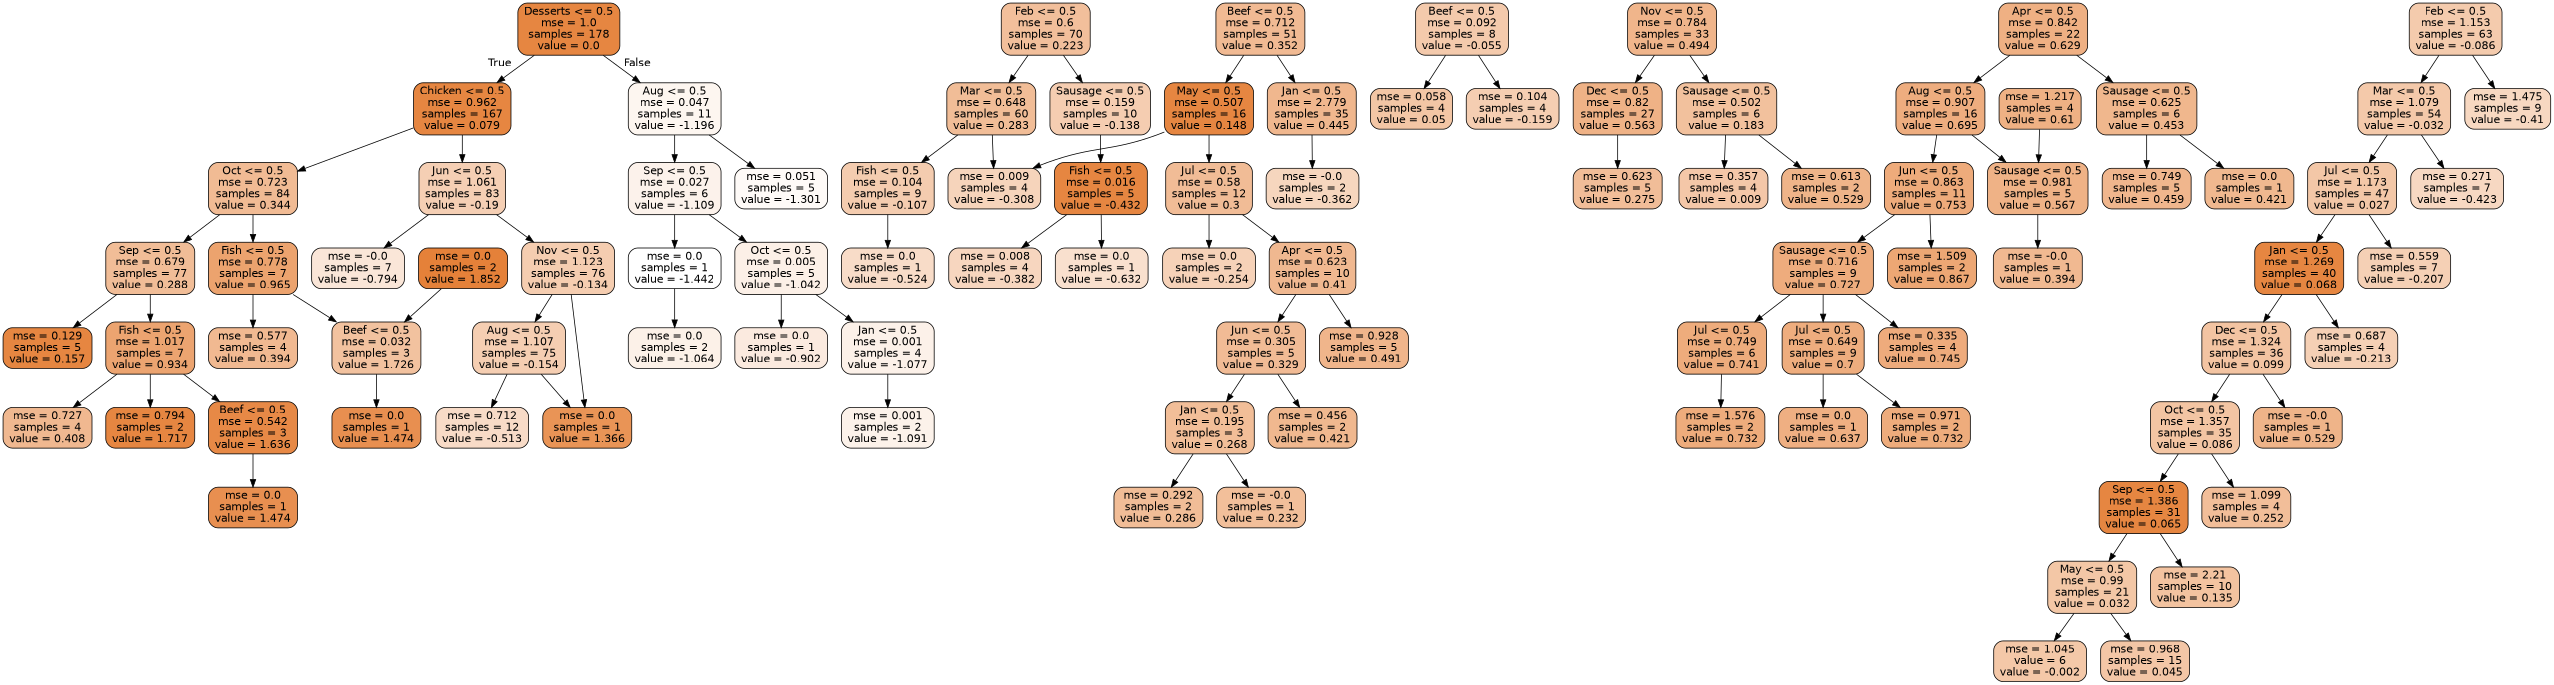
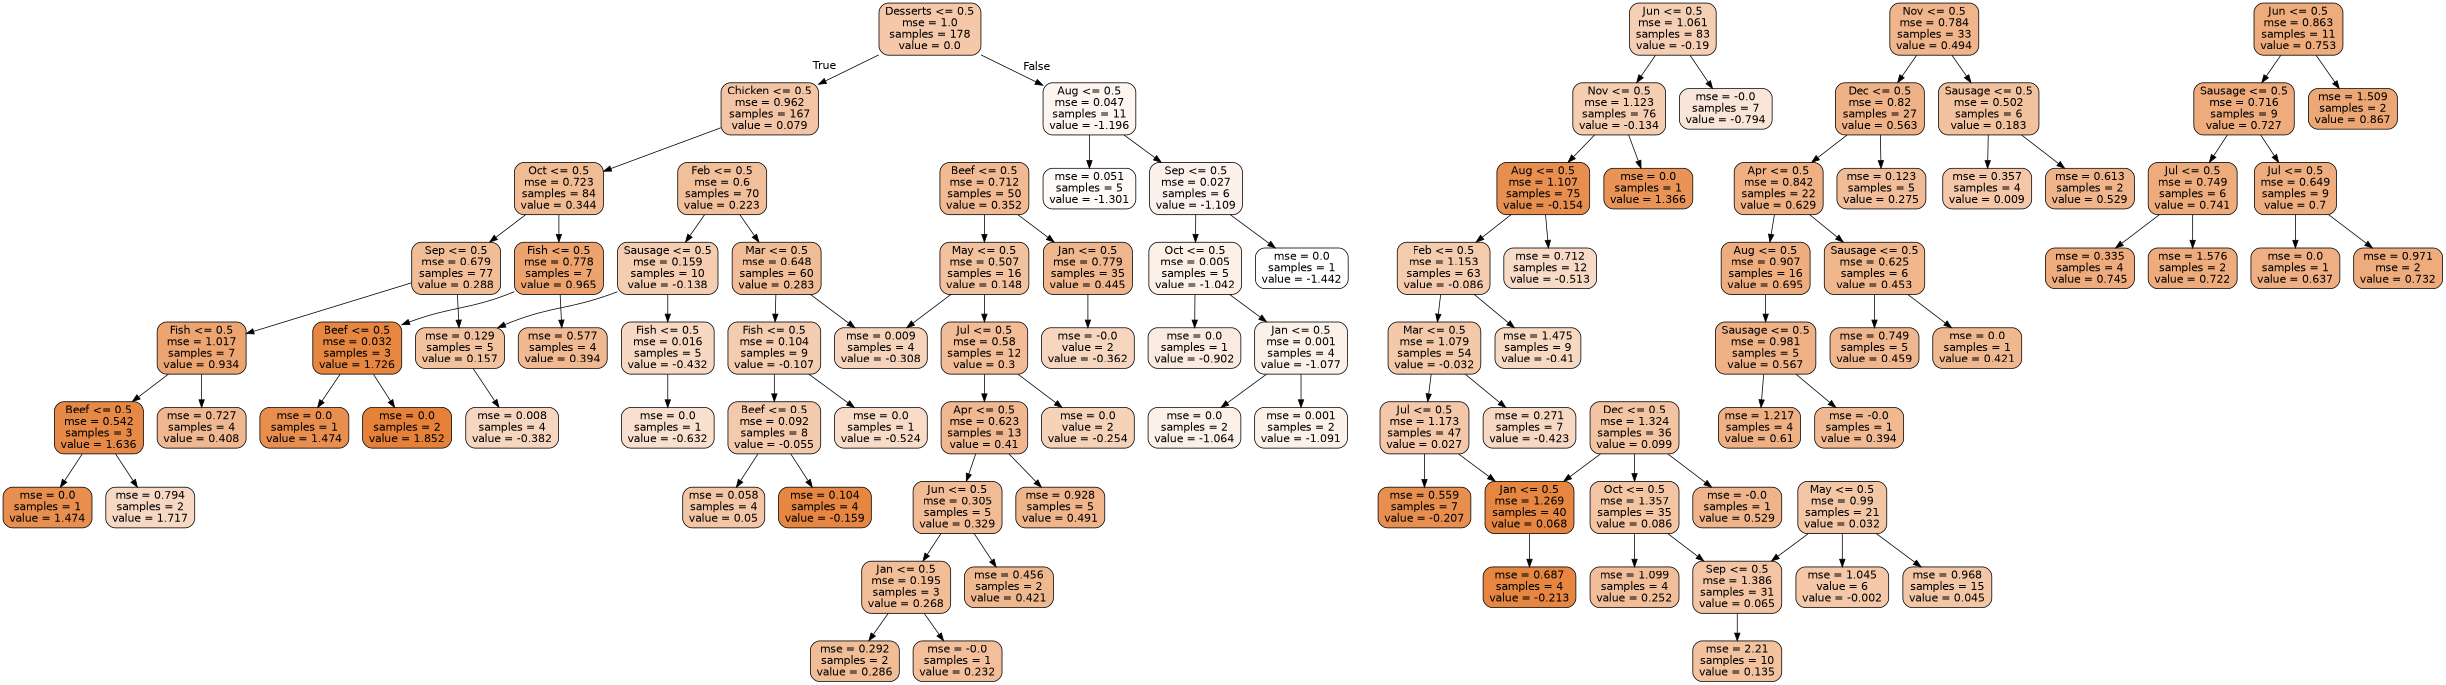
  digraph {
    node [color=black fillcolor="#f1bd97" fontname=helvetica shape=box style="filled, rounded"]
    edge [fontname=helvetica]
-   n1 [fillcolor="#e68641" label="Desserts <= 0.5\nmse = 1.0\nsamples = 178\nvalue = 0.0"]
-   n2 [fillcolor="#e68641" label="Chicken <= 0.5\nmse = 0.962\nsamples = 167\nvalue = 0.079"]
+   n1 [fillcolor="#f4c8a8" label="Desserts <= 0.5\nmse = 1.0\nsamples = 178\nvalue = 0.0"]
+   n2 [fillcolor="#f3c5a4" label="Chicken <= 0.5\nmse = 0.962\nsamples = 167\nvalue = 0.079"]
    n3 [fillcolor="#fdf6f0" label="Aug <= 0.5\nmse = 0.047\nsamples = 11\nvalue = -1.196"]
    n4 [fillcolor="#f1bb94" label="Oct <= 0.5\nmse = 0.723\nsamples = 84\nvalue = 0.344"]
    n5 [fillcolor="#f5cfb4" label="Jun <= 0.5\nmse = 1.061\nsamples = 83\nvalue = -0.19"]
    n6 [fillcolor="#fcf2eb" label="Sep <= 0.5\nmse = 0.027\nsamples = 6\nvalue = -1.109"]
    n7 [fillcolor="#fefaf7" label="mse = 0.051\nsamples = 5\nvalue = -1.301"]
    n8 [label="Sep <= 0.5\nmse = 0.679\nsamples = 77\nvalue = 0.288"]
    n9 [fillcolor="#eca36e" label="Fish <= 0.5\nmse = 0.778\nsamples = 7\nvalue = 0.965"]
    n10 [fillcolor="#f5cdb0" label="Nov <= 0.5\nmse = 1.123\nsamples = 76\nvalue = -0.134"]
    n11 [fillcolor="#fae6d8" label="mse = -0.0\nsamples = 7\nvalue = -0.794"]
    n12 [fillcolor="#eca470" label="Fish <= 0.5\nmse = 1.017\nsamples = 7\nvalue = 0.934"]
-   n13 [fillcolor="#e68641" label="mse = 0.129\nsamples = 5\nvalue = 0.157"]
-   n14 [fillcolor="#f2c29f" label="Beef <= 0.5\nmse = 0.032\nsamples = 3\nvalue = 1.726"]
+   n13 [fillcolor="#f2c29f" label="mse = 0.129\nsamples = 5\nvalue = 0.157"]
+   n14 [fillcolor="#e68641" label="Beef <= 0.5\nmse = 0.032\nsamples = 3\nvalue = 1.726"]
    n15 [fillcolor="#f1b991" label="mse = 0.577\nsamples = 4\nvalue = 0.394"]
    n16 [fillcolor="#f2bf9b" label="Feb <= 0.5\nmse = 0.6\nsamples = 70\nvalue = 0.223"]
    n17 [label="Mar <= 0.5\nmse = 0.648\nsamples = 60\nvalue = 0.283"]
    n18 [fillcolor="#f5cdb1" label="Sausage <= 0.5\nmse = 0.159\nsamples = 10\nvalue = -0.138"]
    n19 [fillcolor="#e78946" label="Beef <= 0.5\nmse = 0.542\nsamples = 3\nvalue = 1.636"]
    n20 [fillcolor="#f0b890" label="mse = 0.727\nsamples = 4\nvalue = 0.408"]
    n21 [fillcolor="#f4ccaf" label="Fish <= 0.5\nmse = 0.104\nsamples = 9\nvalue = -0.107"]
    n22 [fillcolor="#f6d4bb" label="mse = 0.009\nsamples = 4\nvalue = -0.308"]
-   n23 [fillcolor="#e68641" label="Fish <= 0.5\nmse = 0.016\nsamples = 5\nvalue = -0.432"]
-   n24 [fillcolor="#f1ba93" label="Beef <= 0.5\nmse = 0.712\nsamples = 51\nvalue = 0.352"]
-   n25 [fillcolor="#f0b78e" label="Jan <= 0.5\nmse = 2.779\nsamples = 35\nvalue = 0.445"]
-   n26 [fillcolor="#e68641" label="May <= 0.5\nmse = 0.507\nsamples = 16\nvalue = 0.148"]
+   n23 [fillcolor="#f7d8c2" label="Fish <= 0.5\nmse = 0.016\nsamples = 5\nvalue = -0.432"]
+   n24 [fillcolor="#f1ba93" label="Beef <= 0.5\nmse = 0.712\nsamples = 50\nvalue = 0.352"]
+   n25 [fillcolor="#f0b78e" label="Jan <= 0.5\nmse = 0.779\nsamples = 35\nvalue = 0.445"]
+   n26 [fillcolor="#f2c29f" label="May <= 0.5\nmse = 0.507\nsamples = 16\nvalue = 0.148"]
    n27 [fillcolor="#f4caac" label="Beef <= 0.5\nmse = 0.092\nsamples = 8\nvalue = -0.055"]
    n28 [fillcolor="#f8dcc8" label="mse = 0.0\nsamples = 1\nvalue = -0.524"]
-   n29 [fillcolor="#f6d6be" label="mse = -0.0\nsamples = 2\nvalue = -0.362"]
+   n29 [fillcolor="#f6d6be" label="mse = -0.0\nvalue = 2\nvalue = -0.362"]
    n30 [fillcolor="#f1bc96" label="Jul <= 0.5\nmse = 0.58\nsamples = 12\nvalue = 0.3"]
    n31 [fillcolor="#f0b58b" label="Nov <= 0.5\nmse = 0.784\nsamples = 33\nvalue = 0.494"]
    n32 [fillcolor="#efb286" label="Dec <= 0.5\nmse = 0.82\nsamples = 27\nvalue = 0.563"]
    n33 [fillcolor="#f2c19d" label="Sausage <= 0.5\nmse = 0.502\nsamples = 6\nvalue = 0.183"]
    n34 [fillcolor="#efb083" label="Apr <= 0.5\nmse = 0.842\nsamples = 22\nvalue = 0.629"]
-   n35 [fillcolor="#f1bd98" label="mse = 0.623\nsamples = 5\nvalue = 0.275"]
+   n35 [fillcolor="#f1bd98" label="mse = 0.123\nsamples = 5\nvalue = 0.275"]
    n36 [fillcolor="#f4c7a8" label="mse = 0.357\nsamples = 4\nvalue = 0.009"]
    n37 [fillcolor="#efb489" label="mse = 0.613\nsamples = 2\nvalue = 0.529"]
    n38 [fillcolor="#eead7f" label="Aug <= 0.5\nmse = 0.907\nsamples = 16\nvalue = 0.695"]
    n39 [fillcolor="#f0b78d" label="Sausage <= 0.5\nmse = 0.625\nsamples = 6\nvalue = 0.453"]
    n40 [fillcolor="#eeab7b" label="Jun <= 0.5\nmse = 0.863\nsamples = 11\nvalue = 0.753"]
    n41 [fillcolor="#efb286" label="Sausage <= 0.5\nmse = 0.981\nsamples = 5\nvalue = 0.567"]
    n42 [fillcolor="#f0b68d" label="mse = 0.749\nsamples = 5\nvalue = 0.459"]
    n43 [fillcolor="#f0b88f" label="mse = 0.0\nsamples = 1\nvalue = 0.421"]
    n44 [fillcolor="#eeac7d" label="Sausage <= 0.5\nmse = 0.716\nsamples = 9\nvalue = 0.727"]
    n45 [fillcolor="#eda774" label="mse = 1.509\nsamples = 2\nvalue = 0.867"]
    n46 [fillcolor="#efb184" label="mse = 1.217\nsamples = 4\nvalue = 0.61"]
    n47 [fillcolor="#f1b991" label="mse = -0.0\nsamples = 1\nvalue = 0.394"]
    n48 [fillcolor="#eeac7c" label="Jul <= 0.5\nmse = 0.749\nsamples = 6\nvalue = 0.741"]
    n49 [fillcolor="#eead7e" label="Jul <= 0.5\nmse = 0.649\nsamples = 9\nvalue = 0.7"]
    n50 [fillcolor="#eeab7c" label="mse = 0.335\nsamples = 4\nvalue = 0.745"]
-   n51 [fillcolor="#eeac7c" label="mse = 1.576\nsamples = 2\nvalue = 0.732"]
+   n51 [fillcolor="#eeac7c" label="mse = 1.576\nsamples = 2\nvalue = 0.722"]
    n52 [fillcolor="#efaf82" label="mse = 0.0\nsamples = 1\nvalue = 0.637"]
-   n53 [fillcolor="#eeac7c" label="mse = 0.971\nsamples = 2\nvalue = 0.732"]
-   n54 [fillcolor="#f0b890" label="Apr <= 0.5\nmse = 0.623\nsamples = 10\nvalue = 0.41"]
-   n55 [fillcolor="#f6d2b8" label="mse = 0.0\nsamples = 2\nvalue = -0.254"]
+   n53 [fillcolor="#eeac7c" label="mse = 0.971\nmse = 2\nvalue = 0.732"]
+   n54 [fillcolor="#f0b890" label="Apr <= 0.5\nmse = 0.623\nsamples = 13\nvalue = 0.41"]
+   n55 [fillcolor="#f6d2b8" label="mse = 0.0\nvalue = 2\nvalue = -0.254"]
    n56 [fillcolor="#f1bb95" label="Jun <= 0.5\nmse = 0.305\nsamples = 5\nvalue = 0.329"]
    n57 [fillcolor="#f0b58b" label="mse = 0.928\nsamples = 5\nvalue = 0.491"]
    n58 [fillcolor="#f2be98" label="Jan <= 0.5\nmse = 0.195\nsamples = 3\nvalue = 0.268"]
    n59 [fillcolor="#f0b88f" label="mse = 0.456\nsamples = 2\nvalue = 0.421"]
    n60 [label="mse = 0.292\nsamples = 2\nvalue = 0.286"]
    n61 [fillcolor="#f2bf9a" label="mse = -0.0\nsamples = 1\nvalue = 0.232"]
    n62 [fillcolor="#f3c6a5" label="mse = 0.058\nsamples = 4\nvalue = 0.05"]
-   n63 [fillcolor="#f5ceb2" label="mse = 0.104\nsamples = 4\nvalue = -0.159"]
+   n63 [fillcolor="#e68641" label="mse = 0.104\nsamples = 4\nvalue = -0.159"]
    n64 [fillcolor="#f9e0ce" label="mse = 0.0\nsamples = 1\nvalue = -0.632"]
    n65 [fillcolor="#f7d6bf" label="mse = 0.008\nsamples = 4\nvalue = -0.382"]
    n66 [fillcolor="#e88f50" label="mse = 0.0\nsamples = 1\nvalue = 1.474"]
-   n67 [fillcolor="#e68641" label="mse = 0.794\nsamples = 2\nvalue = 1.717"]
+   n67 [fillcolor="#f7d8c2" label="mse = 0.794\nsamples = 2\nvalue = 1.717"]
    n68 [fillcolor="#e88f50" label="mse = 0.0\nsamples = 1\nvalue = 1.474"]
    n69 [fillcolor="#e58139" label="mse = 0.0\nsamples = 2\nvalue = 1.852"]
-   n70 [fillcolor="#f5ceb2" label="Aug <= 0.5\nmse = 1.107\nsamples = 75\nvalue = -0.154"]
+   n70 [fillcolor="#e88f50" label="Aug <= 0.5\nmse = 1.107\nsamples = 75\nvalue = -0.154"]
    n71 [fillcolor="#e99456" label="mse = 0.0\nsamples = 1\nvalue = 1.366"]
    n72 [fillcolor="#f4cbad" label="Feb <= 0.5\nmse = 1.153\nsamples = 63\nvalue = -0.086"]
    n73 [fillcolor="#f8dbc7" label="mse = 0.712\nsamples = 12\nvalue = -0.513"]
    n74 [fillcolor="#f4c9aa" label="Mar <= 0.5\nmse = 1.079\nsamples = 54\nvalue = -0.032"]
    n75 [fillcolor="#f7d8c1" label="mse = 1.475\nsamples = 9\nvalue = -0.41"]
    n76 [fillcolor="#f3c7a7" label="Jul <= 0.5\nmse = 1.173\nsamples = 47\nvalue = 0.027"]
    n77 [fillcolor="#f7d8c2" label="mse = 0.271\nsamples = 7\nvalue = -0.423"]
    n78 [fillcolor="#e68641" label="Jan <= 0.5\nmse = 1.269\nsamples = 40\nvalue = 0.068"]
-   n79 [fillcolor="#f5d0b5" label="mse = 0.559\nsamples = 7\nvalue = -0.207"]
+   n79 [fillcolor="#e88f50" label="mse = 0.559\nsamples = 7\nvalue = -0.207"]
    n80 [fillcolor="#f3c4a2" label="Dec <= 0.5\nmse = 1.324\nsamples = 36\nvalue = 0.099"]
-   n81 [fillcolor="#f5d0b5" label="mse = 0.687\nsamples = 4\nvalue = -0.213"]
+   n81 [fillcolor="#e68641" label="mse = 0.687\nsamples = 4\nvalue = -0.213"]
    n82 [fillcolor="#f3c5a3" label="Oct <= 0.5\nmse = 1.357\nsamples = 35\nvalue = 0.086"]
    n83 [fillcolor="#efb489" label="mse = -0.0\nsamples = 1\nvalue = 0.529"]
-   n84 [fillcolor="#e68641" label="Sep <= 0.5\nmse = 1.386\nsamples = 31\nvalue = 0.065"]
+   n84 [fillcolor="#f3c5a4" label="Sep <= 0.5\nmse = 1.386\nsamples = 31\nvalue = 0.065"]
    n85 [fillcolor="#f2be99" label="mse = 1.099\nsamples = 4\nvalue = 0.252"]
    n86 [fillcolor="#f3c7a6" label="May <= 0.5\nmse = 0.99\nsamples = 21\nvalue = 0.032"]
    n87 [fillcolor="#f3c3a0" label="mse = 2.21\nsamples = 10\nvalue = 0.135"]
    n88 [fillcolor="#f4c8a8" label="mse = 1.045\nvalue = 6\nvalue = -0.002"]
    n89 [fillcolor="#f3c6a6" label="mse = 0.968\nsamples = 15\nvalue = 0.045"]
    n90 [fillcolor="#fcf0e7" label="Oct <= 0.5\nmse = 0.005\nsamples = 5\nvalue = -1.042"]
    n91 [fillcolor="#ffffff" label="mse = 0.0\nsamples = 1\nvalue = -1.442"]
    n92 [fillcolor="#fcf1e9" label="Jan <= 0.5\nmse = 0.001\nsamples = 4\nvalue = -1.077"]
    n93 [fillcolor="#fbeadf" label="mse = 0.0\nsamples = 1\nvalue = -0.902"]
    n94 [fillcolor="#fcf1e8" label="mse = 0.0\nsamples = 2\nvalue = -1.064"]
    n95 [fillcolor="#fcf2ea" label="mse = 0.001\nsamples = 2\nvalue = -1.091"]
    n1 -> n2 [headlabel=True labelangle=45 labeldistance=2.5]
    n1 -> n3 [headlabel=False labelangle=-45 labeldistance=2.5]
    n2 -> n4
-   n2 -> n5
    n3 -> n6
    n3 -> n7
    n4 -> n8
    n4 -> n9
    n5 -> n10
    n5 -> n11
    n6 -> n90
    n6 -> n91
    n8 -> n12
    n8 -> n13
    n9 -> n14
    n9 -> n15
    n10 -> n70
    n10 -> n71
    n12 -> n19
    n12 -> n20
    n14 -> n68
-   n69 -> n14
+   n14 -> n69
    n16 -> n17
    n16 -> n18
    n17 -> n21
    n17 -> n22
+   n18 -> n13
    n18 -> n23
    n19 -> n66
-   n12 -> n67
+   n19 -> n67
+   n21 -> n27
    n21 -> n28
    n23 -> n64
-   n23 -> n65
+   n13 -> n65
    n24 -> n25
    n24 -> n26
    n25 -> n29
    n26 -> n22
    n26 -> n30
    n27 -> n62
    n27 -> n63
    n30 -> n54
    n30 -> n55
    n31 -> n32
    n31 -> n33
+   n32 -> n34
    n32 -> n35
    n33 -> n36
    n33 -> n37
    n34 -> n38
    n34 -> n39
-   n38 -> n40
    n38 -> n41
    n39 -> n42
    n39 -> n43
    n40 -> n44
    n40 -> n45
-   n46 -> n41
+   n41 -> n46
    n41 -> n47
    n44 -> n48
    n44 -> n49
-   n44 -> n50
+   n48 -> n50
    n48 -> n51
    n49 -> n52
    n49 -> n53
    n54 -> n56
    n54 -> n57
    n56 -> n58
    n56 -> n59
    n58 -> n60
    n58 -> n61
-   n70 -> n71
+   n70 -> n72
    n70 -> n73
    n72 -> n74
    n72 -> n75
    n74 -> n76
    n74 -> n77
    n76 -> n78
    n76 -> n79
-   n78 -> n80
+   n80 -> n78
    n78 -> n81
    n80 -> n82
    n80 -> n83
    n82 -> n84
    n82 -> n85
-   n84 -> n86
+   n86 -> n84
    n84 -> n87
    n86 -> n88
    n86 -> n89
    n90 -> n92
    n90 -> n93
-   n91 -> n94
+   n92 -> n94
    n92 -> n95
  }
